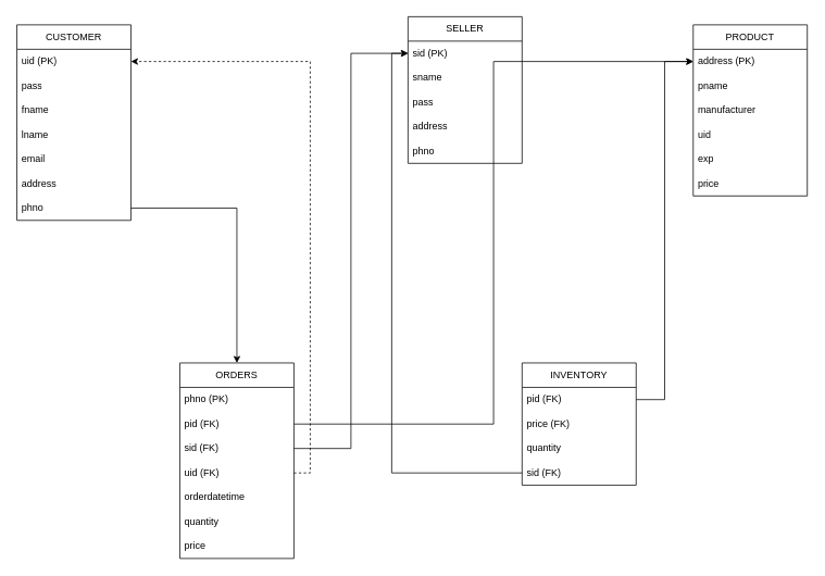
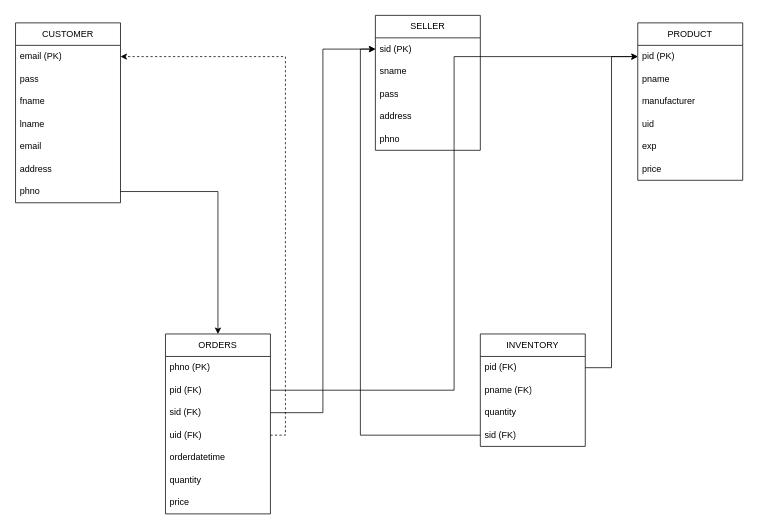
  <mxCell id="0" />
  <mxCell id="1" parent="0" />
  <mxCell id="2" value="ORDERS" style="swimlane;fontStyle=0;childLayout=stackLayout;horizontal=1;startSize=30;horizontalStack=0;resizeParent=1;resizeParentMax=0;resizeLast=0;collapsible=1;marginBottom=0;whiteSpace=wrap;html=1;" vertex="1" parent="1"><mxGeometry x="220" y="445" width="140" height="240" as="geometry" /></mxCell>
  <mxCell id="3" value="phno (PK)" style="text;strokeColor=none;fillColor=none;align=left;verticalAlign=middle;spacingLeft=4;spacingRight=4;overflow=hidden;points=[[0,0.5],[1,0.5]];portConstraint=eastwest;rotatable=0;whiteSpace=wrap;html=1;" vertex="1" parent="2"><mxGeometry y="30" width="140" height="30" as="geometry" /></mxCell>
  <mxCell id="4" value="pid (FK)" style="text;strokeColor=none;fillColor=none;align=left;verticalAlign=middle;spacingLeft=4;spacingRight=4;overflow=hidden;points=[[0,0.5],[1,0.5]];portConstraint=eastwest;rotatable=0;whiteSpace=wrap;html=1;" vertex="1" parent="2"><mxGeometry y="60" width="140" height="30" as="geometry" /></mxCell>
  <mxCell id="5" value="sid (FK)" style="text;strokeColor=none;fillColor=none;align=left;verticalAlign=middle;spacingLeft=4;spacingRight=4;overflow=hidden;points=[[0,0.5],[1,0.5]];portConstraint=eastwest;rotatable=0;whiteSpace=wrap;html=1;" vertex="1" parent="2"><mxGeometry y="90" width="140" height="30" as="geometry" /></mxCell>
  <mxCell id="6" value="uid (FK)" style="text;strokeColor=none;fillColor=none;align=left;verticalAlign=middle;spacingLeft=4;spacingRight=4;overflow=hidden;points=[[0,0.5],[1,0.5]];portConstraint=eastwest;rotatable=0;whiteSpace=wrap;html=1;" vertex="1" parent="2"><mxGeometry y="120" width="140" height="30" as="geometry" /></mxCell>
  <mxCell id="7" value="orderdatetime" style="text;strokeColor=none;fillColor=none;align=left;verticalAlign=middle;spacingLeft=4;spacingRight=4;overflow=hidden;points=[[0,0.5],[1,0.5]];portConstraint=eastwest;rotatable=0;whiteSpace=wrap;html=1;" vertex="1" parent="2"><mxGeometry y="150" width="140" height="30" as="geometry" /></mxCell>
  <mxCell id="8" value="quantity" style="text;strokeColor=none;fillColor=none;align=left;verticalAlign=middle;spacingLeft=4;spacingRight=4;overflow=hidden;points=[[0,0.5],[1,0.5]];portConstraint=eastwest;rotatable=0;whiteSpace=wrap;html=1;" vertex="1" parent="2"><mxGeometry y="180" width="140" height="30" as="geometry" /></mxCell>
  <mxCell id="9" value="price" style="text;strokeColor=none;fillColor=none;align=left;verticalAlign=middle;spacingLeft=4;spacingRight=4;overflow=hidden;points=[[0,0.5],[1,0.5]];portConstraint=eastwest;rotatable=0;whiteSpace=wrap;html=1;" vertex="1" parent="2"><mxGeometry y="210" width="140" height="30" as="geometry" /></mxCell>
  <mxCell id="10" value="INVENTORY" style="swimlane;fontStyle=0;childLayout=stackLayout;horizontal=1;startSize=30;horizontalStack=0;resizeParent=1;resizeParentMax=0;resizeLast=0;collapsible=1;marginBottom=0;whiteSpace=wrap;html=1;" vertex="1" parent="1"><mxGeometry x="640" y="445" width="140" height="150" as="geometry" /></mxCell>
  <mxCell id="11" value="pid (FK)" style="text;strokeColor=none;fillColor=none;align=left;verticalAlign=middle;spacingLeft=4;spacingRight=4;overflow=hidden;points=[[0,0.5],[1,0.5]];portConstraint=eastwest;rotatable=0;whiteSpace=wrap;html=1;" vertex="1" parent="10"><mxGeometry y="30" width="140" height="30" as="geometry" /></mxCell>
- <mxCell id="12" value="price (FK)" style="text;strokeColor=none;fillColor=none;align=left;verticalAlign=middle;spacingLeft=4;spacingRight=4;overflow=hidden;points=[[0,0.5],[1,0.5]];portConstraint=eastwest;rotatable=0;whiteSpace=wrap;html=1;" vertex="1" parent="10"><mxGeometry y="60" width="140" height="30" as="geometry" /></mxCell>
+ <mxCell id="12" value="pname (FK)" style="text;strokeColor=none;fillColor=none;align=left;verticalAlign=middle;spacingLeft=4;spacingRight=4;overflow=hidden;points=[[0,0.5],[1,0.5]];portConstraint=eastwest;rotatable=0;whiteSpace=wrap;html=1;" vertex="1" parent="10"><mxGeometry y="60" width="140" height="30" as="geometry" /></mxCell>
  <mxCell id="13" value="quantity" style="text;strokeColor=none;fillColor=none;align=left;verticalAlign=middle;spacingLeft=4;spacingRight=4;overflow=hidden;points=[[0,0.5],[1,0.5]];portConstraint=eastwest;rotatable=0;whiteSpace=wrap;html=1;" vertex="1" parent="10"><mxGeometry y="90" width="140" height="30" as="geometry" /></mxCell>
  <mxCell id="14" value="sid (FK)" style="text;strokeColor=none;fillColor=none;align=left;verticalAlign=middle;spacingLeft=4;spacingRight=4;overflow=hidden;points=[[0,0.5],[1,0.5]];portConstraint=eastwest;rotatable=0;whiteSpace=wrap;html=1;" vertex="1" parent="10"><mxGeometry y="120" width="140" height="30" as="geometry" /></mxCell>
  <mxCell id="15" value="CUSTOMER" style="swimlane;fontStyle=0;childLayout=stackLayout;horizontal=1;startSize=30;horizontalStack=0;resizeParent=1;resizeParentMax=0;resizeLast=0;collapsible=1;marginBottom=0;whiteSpace=wrap;html=1;" vertex="1" parent="1"><mxGeometry x="20" y="30" width="140" height="240" as="geometry" /></mxCell>
- <mxCell id="16" value="uid (PK)" style="text;strokeColor=none;fillColor=none;align=left;verticalAlign=middle;spacingLeft=4;spacingRight=4;overflow=hidden;points=[[0,0.5],[1,0.5]];portConstraint=eastwest;rotatable=0;whiteSpace=wrap;html=1;" vertex="1" parent="15"><mxGeometry y="30" width="140" height="30" as="geometry" /></mxCell>
+ <mxCell id="16" value="email (PK)" style="text;strokeColor=none;fillColor=none;align=left;verticalAlign=middle;spacingLeft=4;spacingRight=4;overflow=hidden;points=[[0,0.5],[1,0.5]];portConstraint=eastwest;rotatable=0;whiteSpace=wrap;html=1;" vertex="1" parent="15"><mxGeometry y="30" width="140" height="30" as="geometry" /></mxCell>
  <mxCell id="17" value="pass" style="text;strokeColor=none;fillColor=none;align=left;verticalAlign=middle;spacingLeft=4;spacingRight=4;overflow=hidden;points=[[0,0.5],[1,0.5]];portConstraint=eastwest;rotatable=0;whiteSpace=wrap;html=1;" vertex="1" parent="15"><mxGeometry y="60" width="140" height="30" as="geometry" /></mxCell>
  <mxCell id="18" value="fname" style="text;strokeColor=none;fillColor=none;align=left;verticalAlign=middle;spacingLeft=4;spacingRight=4;overflow=hidden;points=[[0,0.5],[1,0.5]];portConstraint=eastwest;rotatable=0;whiteSpace=wrap;html=1;" vertex="1" parent="15"><mxGeometry y="90" width="140" height="30" as="geometry" /></mxCell>
  <mxCell id="19" value="lname" style="text;strokeColor=none;fillColor=none;align=left;verticalAlign=middle;spacingLeft=4;spacingRight=4;overflow=hidden;points=[[0,0.5],[1,0.5]];portConstraint=eastwest;rotatable=0;whiteSpace=wrap;html=1;" vertex="1" parent="15"><mxGeometry y="120" width="140" height="30" as="geometry" /></mxCell>
  <mxCell id="20" value="email" style="text;strokeColor=none;fillColor=none;align=left;verticalAlign=middle;spacingLeft=4;spacingRight=4;overflow=hidden;points=[[0,0.5],[1,0.5]];portConstraint=eastwest;rotatable=0;whiteSpace=wrap;html=1;" vertex="1" parent="15"><mxGeometry y="150" width="140" height="30" as="geometry" /></mxCell>
  <mxCell id="21" value="address" style="text;strokeColor=none;fillColor=none;align=left;verticalAlign=middle;spacingLeft=4;spacingRight=4;overflow=hidden;points=[[0,0.5],[1,0.5]];portConstraint=eastwest;rotatable=0;whiteSpace=wrap;html=1;" vertex="1" parent="15"><mxGeometry y="180" width="140" height="30" as="geometry" /></mxCell>
  <mxCell id="22" value="phno" style="text;strokeColor=none;fillColor=none;align=left;verticalAlign=middle;spacingLeft=4;spacingRight=4;overflow=hidden;points=[[0,0.5],[1,0.5]];portConstraint=eastwest;rotatable=0;whiteSpace=wrap;html=1;" vertex="1" parent="15"><mxGeometry y="210" width="140" height="30" as="geometry" /></mxCell>
  <mxCell id="23" value="PRODUCT" style="swimlane;fontStyle=0;childLayout=stackLayout;horizontal=1;startSize=30;horizontalStack=0;resizeParent=1;resizeParentMax=0;resizeLast=0;collapsible=1;marginBottom=0;whiteSpace=wrap;html=1;" vertex="1" parent="1"><mxGeometry x="850" y="30" width="140" height="210" as="geometry" /></mxCell>
- <mxCell id="24" value="address (PK)" style="text;strokeColor=none;fillColor=none;align=left;verticalAlign=middle;spacingLeft=4;spacingRight=4;overflow=hidden;points=[[0,0.5],[1,0.5]];portConstraint=eastwest;rotatable=0;whiteSpace=wrap;html=1;" vertex="1" parent="23"><mxGeometry y="30" width="140" height="30" as="geometry" /></mxCell>
+ <mxCell id="24" value="pid (PK)" style="text;strokeColor=none;fillColor=none;align=left;verticalAlign=middle;spacingLeft=4;spacingRight=4;overflow=hidden;points=[[0,0.5],[1,0.5]];portConstraint=eastwest;rotatable=0;whiteSpace=wrap;html=1;" vertex="1" parent="23"><mxGeometry y="30" width="140" height="30" as="geometry" /></mxCell>
  <mxCell id="25" value="pname" style="text;strokeColor=none;fillColor=none;align=left;verticalAlign=middle;spacingLeft=4;spacingRight=4;overflow=hidden;points=[[0,0.5],[1,0.5]];portConstraint=eastwest;rotatable=0;whiteSpace=wrap;html=1;" vertex="1" parent="23"><mxGeometry y="60" width="140" height="30" as="geometry" /></mxCell>
  <mxCell id="26" value="manufacturer" style="text;strokeColor=none;fillColor=none;align=left;verticalAlign=middle;spacingLeft=4;spacingRight=4;overflow=hidden;points=[[0,0.5],[1,0.5]];portConstraint=eastwest;rotatable=0;whiteSpace=wrap;html=1;" vertex="1" parent="23"><mxGeometry y="90" width="140" height="30" as="geometry" /></mxCell>
  <mxCell id="27" value="uid" style="text;strokeColor=none;fillColor=none;align=left;verticalAlign=middle;spacingLeft=4;spacingRight=4;overflow=hidden;points=[[0,0.5],[1,0.5]];portConstraint=eastwest;rotatable=0;whiteSpace=wrap;html=1;" vertex="1" parent="23"><mxGeometry y="120" width="140" height="30" as="geometry" /></mxCell>
  <mxCell id="28" value="exp" style="text;strokeColor=none;fillColor=none;align=left;verticalAlign=middle;spacingLeft=4;spacingRight=4;overflow=hidden;points=[[0,0.5],[1,0.5]];portConstraint=eastwest;rotatable=0;whiteSpace=wrap;html=1;" vertex="1" parent="23"><mxGeometry y="150" width="140" height="30" as="geometry" /></mxCell>
  <mxCell id="29" value="price" style="text;strokeColor=none;fillColor=none;align=left;verticalAlign=middle;spacingLeft=4;spacingRight=4;overflow=hidden;points=[[0,0.5],[1,0.5]];portConstraint=eastwest;rotatable=0;whiteSpace=wrap;html=1;" vertex="1" parent="23"><mxGeometry y="180" width="140" height="30" as="geometry" /></mxCell>
  <mxCell id="30" value="SELLER" style="swimlane;fontStyle=0;childLayout=stackLayout;horizontal=1;startSize=30;horizontalStack=0;resizeParent=1;resizeParentMax=0;resizeLast=0;collapsible=1;marginBottom=0;whiteSpace=wrap;html=1;" vertex="1" parent="1"><mxGeometry x="500" y="20" width="140" height="180" as="geometry" /></mxCell>
  <mxCell id="31" value="sid (PK)" style="text;strokeColor=none;fillColor=none;align=left;verticalAlign=middle;spacingLeft=4;spacingRight=4;overflow=hidden;points=[[0,0.5],[1,0.5]];portConstraint=eastwest;rotatable=0;whiteSpace=wrap;html=1;" vertex="1" parent="30"><mxGeometry y="30" width="140" height="30" as="geometry" /></mxCell>
  <mxCell id="32" value="sname" style="text;strokeColor=none;fillColor=none;align=left;verticalAlign=middle;spacingLeft=4;spacingRight=4;overflow=hidden;points=[[0,0.5],[1,0.5]];portConstraint=eastwest;rotatable=0;whiteSpace=wrap;html=1;" vertex="1" parent="30"><mxGeometry y="60" width="140" height="30" as="geometry" /></mxCell>
  <mxCell id="33" value="pass" style="text;strokeColor=none;fillColor=none;align=left;verticalAlign=middle;spacingLeft=4;spacingRight=4;overflow=hidden;points=[[0,0.5],[1,0.5]];portConstraint=eastwest;rotatable=0;whiteSpace=wrap;html=1;" vertex="1" parent="30"><mxGeometry y="90" width="140" height="30" as="geometry" /></mxCell>
  <mxCell id="34" value="address" style="text;strokeColor=none;fillColor=none;align=left;verticalAlign=middle;spacingLeft=4;spacingRight=4;overflow=hidden;points=[[0,0.5],[1,0.5]];portConstraint=eastwest;rotatable=0;whiteSpace=wrap;html=1;" vertex="1" parent="30"><mxGeometry y="120" width="140" height="30" as="geometry" /></mxCell>
  <mxCell id="35" value="phno" style="text;strokeColor=none;fillColor=none;align=left;verticalAlign=middle;spacingLeft=4;spacingRight=4;overflow=hidden;points=[[0,0.5],[1,0.5]];portConstraint=eastwest;rotatable=0;whiteSpace=wrap;html=1;" vertex="1" parent="30"><mxGeometry y="150" width="140" height="30" as="geometry" /></mxCell>
  <mxCell id="36" style="edgeStyle=orthogonalEdgeStyle;rounded=0;orthogonalLoop=1;jettySize=auto;html=1;entryX=0.5;entryY=0;entryDx=0;entryDy=0;" edge="1" parent="1" source="22" target="2"><mxGeometry relative="1" as="geometry" /></mxCell>
  <mxCell id="37" style="edgeStyle=orthogonalEdgeStyle;rounded=0;orthogonalLoop=1;jettySize=auto;html=1;entryX=0;entryY=0.5;entryDx=0;entryDy=0;" edge="1" parent="1" source="11" target="24"><mxGeometry relative="1" as="geometry" /></mxCell>
  <mxCell id="38" style="edgeStyle=orthogonalEdgeStyle;rounded=0;orthogonalLoop=1;jettySize=auto;html=1;exitX=0;exitY=0.5;exitDx=0;exitDy=0;entryX=0;entryY=0.5;entryDx=0;entryDy=0;" edge="1" parent="1" source="14" target="31"><mxGeometry relative="1" as="geometry" /></mxCell>
  <mxCell id="39" style="edgeStyle=orthogonalEdgeStyle;rounded=0;orthogonalLoop=1;jettySize=auto;html=1;exitX=1;exitY=0.5;exitDx=0;exitDy=0;entryX=0;entryY=0.5;entryDx=0;entryDy=0;" edge="1" parent="1" source="4" target="24"><mxGeometry relative="1" as="geometry" /></mxCell>
  <mxCell id="40" style="edgeStyle=orthogonalEdgeStyle;rounded=0;orthogonalLoop=1;jettySize=auto;html=1;exitX=1;exitY=0.5;exitDx=0;exitDy=0;entryX=0;entryY=0.5;entryDx=0;entryDy=0;" edge="1" parent="1" source="5" target="31"><mxGeometry relative="1" as="geometry" /></mxCell>
  <mxCell id="41" style="edgeStyle=orthogonalEdgeStyle;rounded=0;orthogonalLoop=1;jettySize=auto;html=1;exitX=1;exitY=0.5;exitDx=0;exitDy=0;entryX=1;entryY=0.5;entryDx=0;entryDy=0;dashed=1;" edge="1" parent="1" source="6" target="16"><mxGeometry relative="1" as="geometry" /></mxCell>
